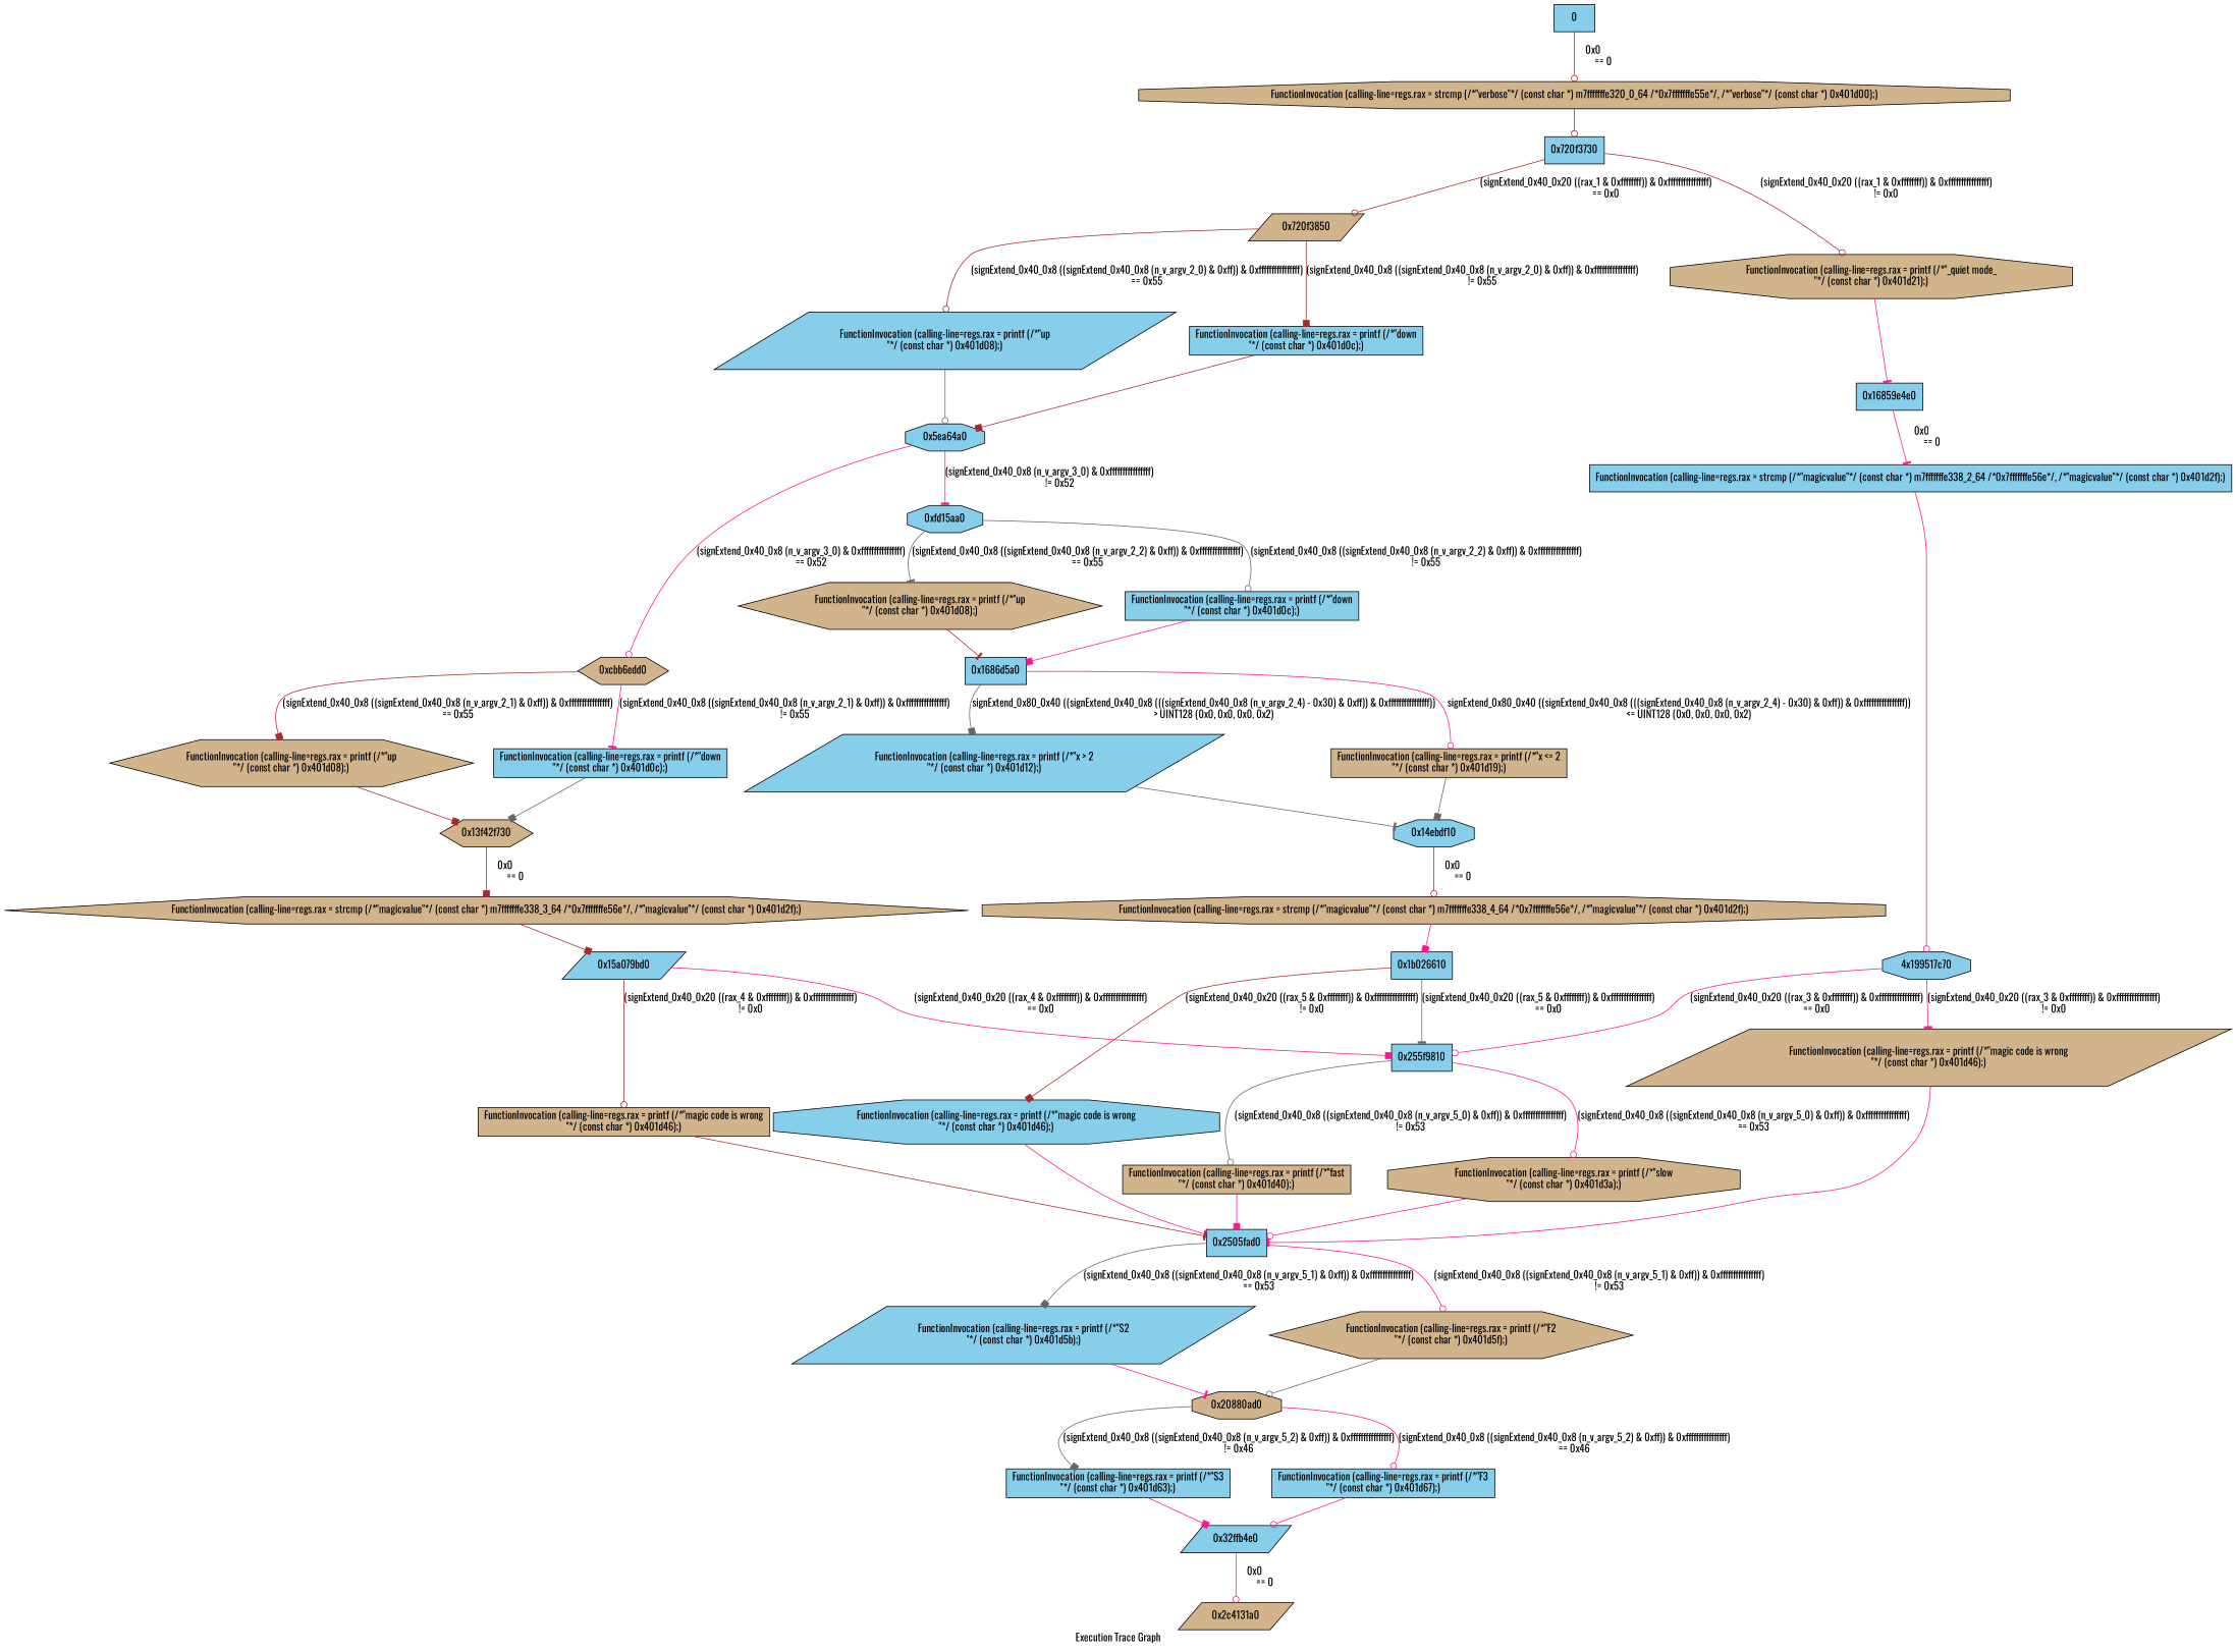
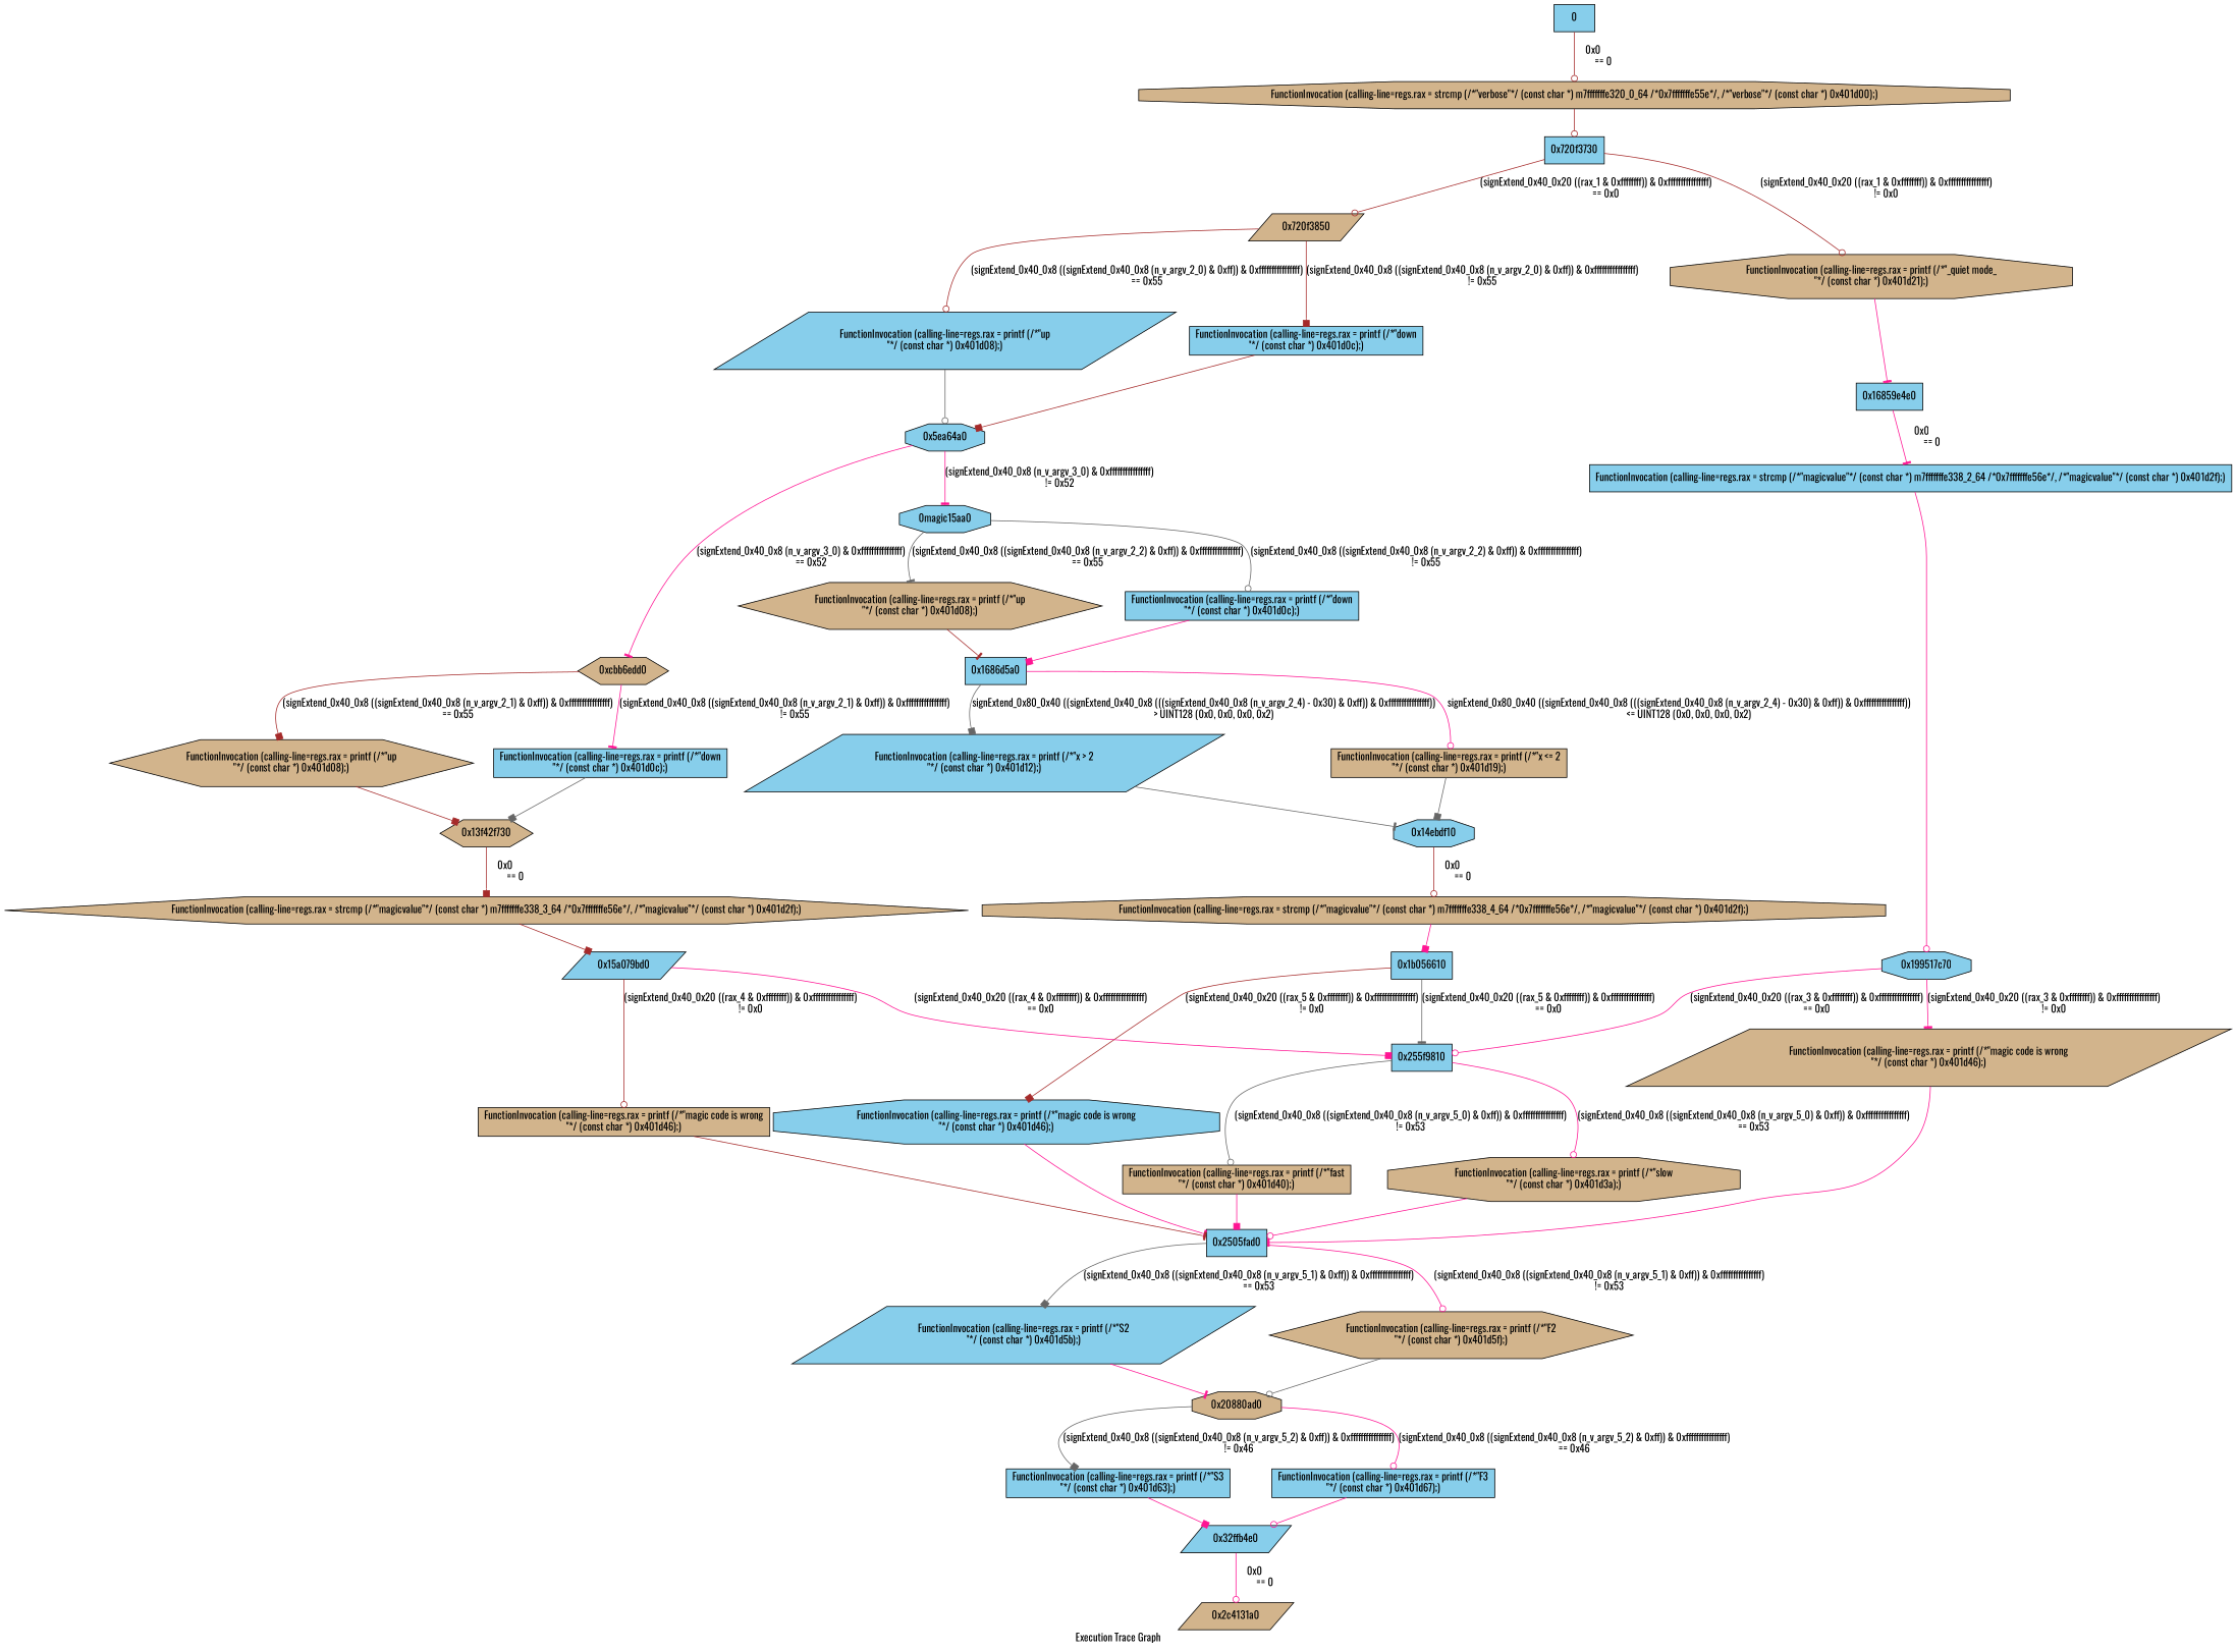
  digraph {
    fontname=Oswald
    label="Execution Trace Graph"
    node [fillcolor=skyblue fontname=Oswald shape=box style=filled]
    edge [arrowhead=odot color=deeppink fontname=Oswald]
    n1 [label=0]
    n2 [fillcolor=tan label="FunctionInvocation (calling-line=regs.rax = strcmp (/*\"verbose\"*/ (const char *) m7fffffffe320_0_64 /*0x7fffffffe55e*/, /*\"verbose\"*/ (const char *) 0x401d00);)" shape=octagon]
    n3 [label="0x720f3730"]
    n4 [label="0x5ea64a0" shape=octagon]
-   n5 [label="0xfd15aa0" shape=octagon]
+   n5 [label="0magic15aa0" shape=octagon]
    n6 [fillcolor=tan label="0xcbb6edd0" shape=hexagon]
    n7 [label="FunctionInvocation (calling-line=regs.rax = printf (/*\"down\n\"*/ (const char *) 0x401d0c);)"]
    n8 [fillcolor=tan label="FunctionInvocation (calling-line=regs.rax = printf (/*\"up\n\"*/ (const char *) 0x401d08);)" shape=hexagon]
    n9 [fillcolor=tan label="FunctionInvocation (calling-line=regs.rax = printf (/*\"up\n\"*/ (const char *) 0x401d08);)" shape=hexagon]
    n10 [label="FunctionInvocation (calling-line=regs.rax = printf (/*\"down\n\"*/ (const char *) 0x401d0c);)"]
    n11 [label="FunctionInvocation (calling-line=regs.rax = printf (/*\"S3\n\"*/ (const char *) 0x401d63);)"]
    n12 [label="0x32ffb4e0" shape=parallelogram]
    n13 [fillcolor=tan label="0x2c4131a0" shape=parallelogram]
    n14 [label="0x1686d5a0"]
    n15 [label="0x14ebdf10" shape=octagon]
    n16 [fillcolor=tan label="FunctionInvocation (calling-line=regs.rax = strcmp (/*\"magicvalue\"*/ (const char *) m7fffffffe338_4_64 /*0x7fffffffe56e*/, /*\"magicvalue\"*/ (const char *) 0x401d2f);)" shape=octagon]
-   n17 [label="0x1b026610"]
+   n17 [label="0x1b056610"]
    n18 [label="FunctionInvocation (calling-line=regs.rax = printf (/*\"x > 2\n\"*/ (const char *) 0x401d12);)" shape=parallelogram]
    n19 [fillcolor=tan label="FunctionInvocation (calling-line=regs.rax = printf (/*\"x <= 2\n\"*/ (const char *) 0x401d19);)"]
    n20 [label="0x255f9810"]
    n21 [label="FunctionInvocation (calling-line=regs.rax = printf (/*\"magic code is wrong\n\"*/ (const char *) 0x401d46);)" shape=octagon]
    n22 [fillcolor=tan label="FunctionInvocation (calling-line=regs.rax = printf (/*\"slow\n\"*/ (const char *) 0x401d3a);)" shape=octagon]
    n23 [fillcolor=tan label="FunctionInvocation (calling-line=regs.rax = printf (/*\"fast\n\"*/ (const char *) 0x401d40);)"]
    n24 [label="0x2505fad0"]
    n25 [fillcolor=tan label="0x20880ad0" shape=octagon]
    n26 [label="FunctionInvocation (calling-line=regs.rax = printf (/*\"F3\n\"*/ (const char *) 0x401d67);)"]
    n27 [label="FunctionInvocation (calling-line=regs.rax = printf (/*\"S2\n\"*/ (const char *) 0x401d5b);)" shape=parallelogram]
    n28 [fillcolor=tan label="FunctionInvocation (calling-line=regs.rax = printf (/*\"F2\n\"*/ (const char *) 0x401d5f);)" shape=hexagon]
    n29 [fillcolor=tan label="0x720f3850" shape=parallelogram]
    n30 [fillcolor=tan label="FunctionInvocation (calling-line=regs.rax = printf (/*\"_quiet mode_\n\"*/ (const char *) 0x401d21);)" shape=octagon]
    n31 [label="FunctionInvocation (calling-line=regs.rax = printf (/*\"up\n\"*/ (const char *) 0x401d08);)" shape=parallelogram]
    n32 [label="FunctionInvocation (calling-line=regs.rax = printf (/*\"down\n\"*/ (const char *) 0x401d0c);)"]
    n33 [label="0x16859e4e0"]
    n34 [fillcolor=tan label="0x13f42f730" shape=hexagon]
    n35 [fillcolor=tan label="FunctionInvocation (calling-line=regs.rax = printf (/*\"magic code is wrong\n\"*/ (const char *) 0x401d46);)"]
    n36 [fillcolor=tan label="FunctionInvocation (calling-line=regs.rax = strcmp (/*\"magicvalue\"*/ (const char *) m7fffffffe338_3_64 /*0x7fffffffe56e*/, /*\"magicvalue\"*/ (const char *) 0x401d2f);)" shape=hexagon]
    n37 [label="0x15a079bd0" shape=parallelogram]
    n38 [label="FunctionInvocation (calling-line=regs.rax = strcmp (/*\"magicvalue\"*/ (const char *) m7fffffffe338_2_64 /*0x7fffffffe56e*/, /*\"magicvalue\"*/ (const char *) 0x401d2f);)"]
-   n39 [label="4x199517c70" shape=octagon]
+   n39 [label="0x199517c70" shape=octagon]
    n40 [fillcolor=tan label="FunctionInvocation (calling-line=regs.rax = printf (/*\"magic code is wrong\n\"*/ (const char *) 0x401d46);)" shape=parallelogram]
    n1 -> n2 [color=brown label="0x0\n	 == 0"]
    n2 -> n3 [color=brown]
    n3 -> n29 [color=brown label="(signExtend_0x40_0x20 ((rax_1 & 0xffffffff)) & 0xffffffffffffffff)\n	 == 0x0"]
    n3 -> n30 [color=brown label="(signExtend_0x40_0x20 ((rax_1 & 0xffffffff)) & 0xffffffffffffffff)\n	 != 0x0"]
    n4 -> n5 [arrowhead=tee label="(signExtend_0x40_0x8 (n_v_argv_3_0) & 0xffffffffffffffff)\n	 != 0x52"]
-   n4 -> n6 [label="(signExtend_0x40_0x8 (n_v_argv_3_0) & 0xffffffffffffffff)\n	 == 0x52"]
+   n4 -> n6 [arrowhead=tee label="(signExtend_0x40_0x8 (n_v_argv_3_0) & 0xffffffffffffffff)\n	 == 0x52"]
    n5 -> n7 [color=gray40 label="(signExtend_0x40_0x8 ((signExtend_0x40_0x8 (n_v_argv_2_2) & 0xff)) & 0xffffffffffffffff)\n	 != 0x55"]
    n5 -> n8 [arrowhead=tee color=gray40 label="(signExtend_0x40_0x8 ((signExtend_0x40_0x8 (n_v_argv_2_2) & 0xff)) & 0xffffffffffffffff)\n	 == 0x55"]
    n6 -> n9 [arrowhead=box color=brown label="(signExtend_0x40_0x8 ((signExtend_0x40_0x8 (n_v_argv_2_1) & 0xff)) & 0xffffffffffffffff)\n	 == 0x55"]
    n6 -> n10 [arrowhead=tee label="(signExtend_0x40_0x8 ((signExtend_0x40_0x8 (n_v_argv_2_1) & 0xff)) & 0xffffffffffffffff)\n	 != 0x55"]
    n7 -> n14 [arrowhead=box]
    n8 -> n14 [arrowhead=tee color=brown]
    n9 -> n34 [arrowhead=box color=brown]
    n10 -> n34 [arrowhead=box color=gray40]
    n11 -> n12 [arrowhead=box]
    n12 -> n13 [label="0x0\n	 == 0"]
    n14 -> n18 [arrowhead=box color=gray40 label="signExtend_0x80_0x40 ((signExtend_0x40_0x8 (((signExtend_0x40_0x8 (n_v_argv_2_4) - 0x30) & 0xff)) & 0xffffffffffffffff))\n	 > UINT128 (0x0, 0x0, 0x0, 0x2)"]
    n14 -> n19 [label="signExtend_0x80_0x40 ((signExtend_0x40_0x8 (((signExtend_0x40_0x8 (n_v_argv_2_4) - 0x30) & 0xff)) & 0xffffffffffffffff))\n	 <= UINT128 (0x0, 0x0, 0x0, 0x2)"]
    n15 -> n16 [color=brown label="0x0\n	 == 0"]
    n16 -> n17 [arrowhead=box]
    n17 -> n20 [arrowhead=tee color=gray40 label="(signExtend_0x40_0x20 ((rax_5 & 0xffffffff)) & 0xffffffffffffffff)\n	 == 0x0"]
    n17 -> n21 [arrowhead=box color=brown label="(signExtend_0x40_0x20 ((rax_5 & 0xffffffff)) & 0xffffffffffffffff)\n	 != 0x0"]
    n18 -> n15 [arrowhead=tee color=gray40]
    n19 -> n15 [arrowhead=box color=gray40]
    n20 -> n22 [label="(signExtend_0x40_0x8 ((signExtend_0x40_0x8 (n_v_argv_5_0) & 0xff)) & 0xffffffffffffffff)\n	 == 0x53"]
    n20 -> n23 [color=gray40 label="(signExtend_0x40_0x8 ((signExtend_0x40_0x8 (n_v_argv_5_0) & 0xff)) & 0xffffffffffffffff)\n	 != 0x53"]
    n21 -> n24 [arrowhead=tee]
    n22 -> n24
    n23 -> n24 [arrowhead=box]
    n24 -> n27 [arrowhead=box color=gray40 label="(signExtend_0x40_0x8 ((signExtend_0x40_0x8 (n_v_argv_5_1) & 0xff)) & 0xffffffffffffffff)\n	 == 0x53"]
    n24 -> n28 [label="(signExtend_0x40_0x8 ((signExtend_0x40_0x8 (n_v_argv_5_1) & 0xff)) & 0xffffffffffffffff)\n	 != 0x53"]
    n25 -> n11 [arrowhead=box color=gray40 label="(signExtend_0x40_0x8 ((signExtend_0x40_0x8 (n_v_argv_5_2) & 0xff)) & 0xffffffffffffffff)\n	 != 0x46"]
    n25 -> n26 [label="(signExtend_0x40_0x8 ((signExtend_0x40_0x8 (n_v_argv_5_2) & 0xff)) & 0xffffffffffffffff)\n	 == 0x46"]
    n26 -> n12
    n27 -> n25 [arrowhead=tee]
    n28 -> n25 [color=gray40]
    n29 -> n31 [color=brown label="(signExtend_0x40_0x8 ((signExtend_0x40_0x8 (n_v_argv_2_0) & 0xff)) & 0xffffffffffffffff)\n	 == 0x55"]
    n29 -> n32 [arrowhead=box color=brown label="(signExtend_0x40_0x8 ((signExtend_0x40_0x8 (n_v_argv_2_0) & 0xff)) & 0xffffffffffffffff)\n	 != 0x55"]
    n30 -> n33 [arrowhead=tee]
    n31 -> n4 [color=gray40]
    n32 -> n4 [arrowhead=box color=brown]
    n33 -> n38 [arrowhead=tee label="0x0\n	 == 0"]
    n34 -> n36 [arrowhead=box color=brown label="0x0\n	 == 0"]
    n35 -> n24 [arrowhead=tee color=brown]
    n36 -> n37 [arrowhead=box color=brown]
    n37 -> n20 [arrowhead=box label="(signExtend_0x40_0x20 ((rax_4 & 0xffffffff)) & 0xffffffffffffffff)\n	 == 0x0"]
    n37 -> n35 [color=brown label="(signExtend_0x40_0x20 ((rax_4 & 0xffffffff)) & 0xffffffffffffffff)\n	 != 0x0"]
    n38 -> n39
    n39 -> n20 [label="(signExtend_0x40_0x20 ((rax_3 & 0xffffffff)) & 0xffffffffffffffff)\n	 == 0x0"]
    n39 -> n40 [arrowhead=tee label="(signExtend_0x40_0x20 ((rax_3 & 0xffffffff)) & 0xffffffffffffffff)\n	 != 0x0"]
    n40 -> n24 [arrowhead=tee]
  }
